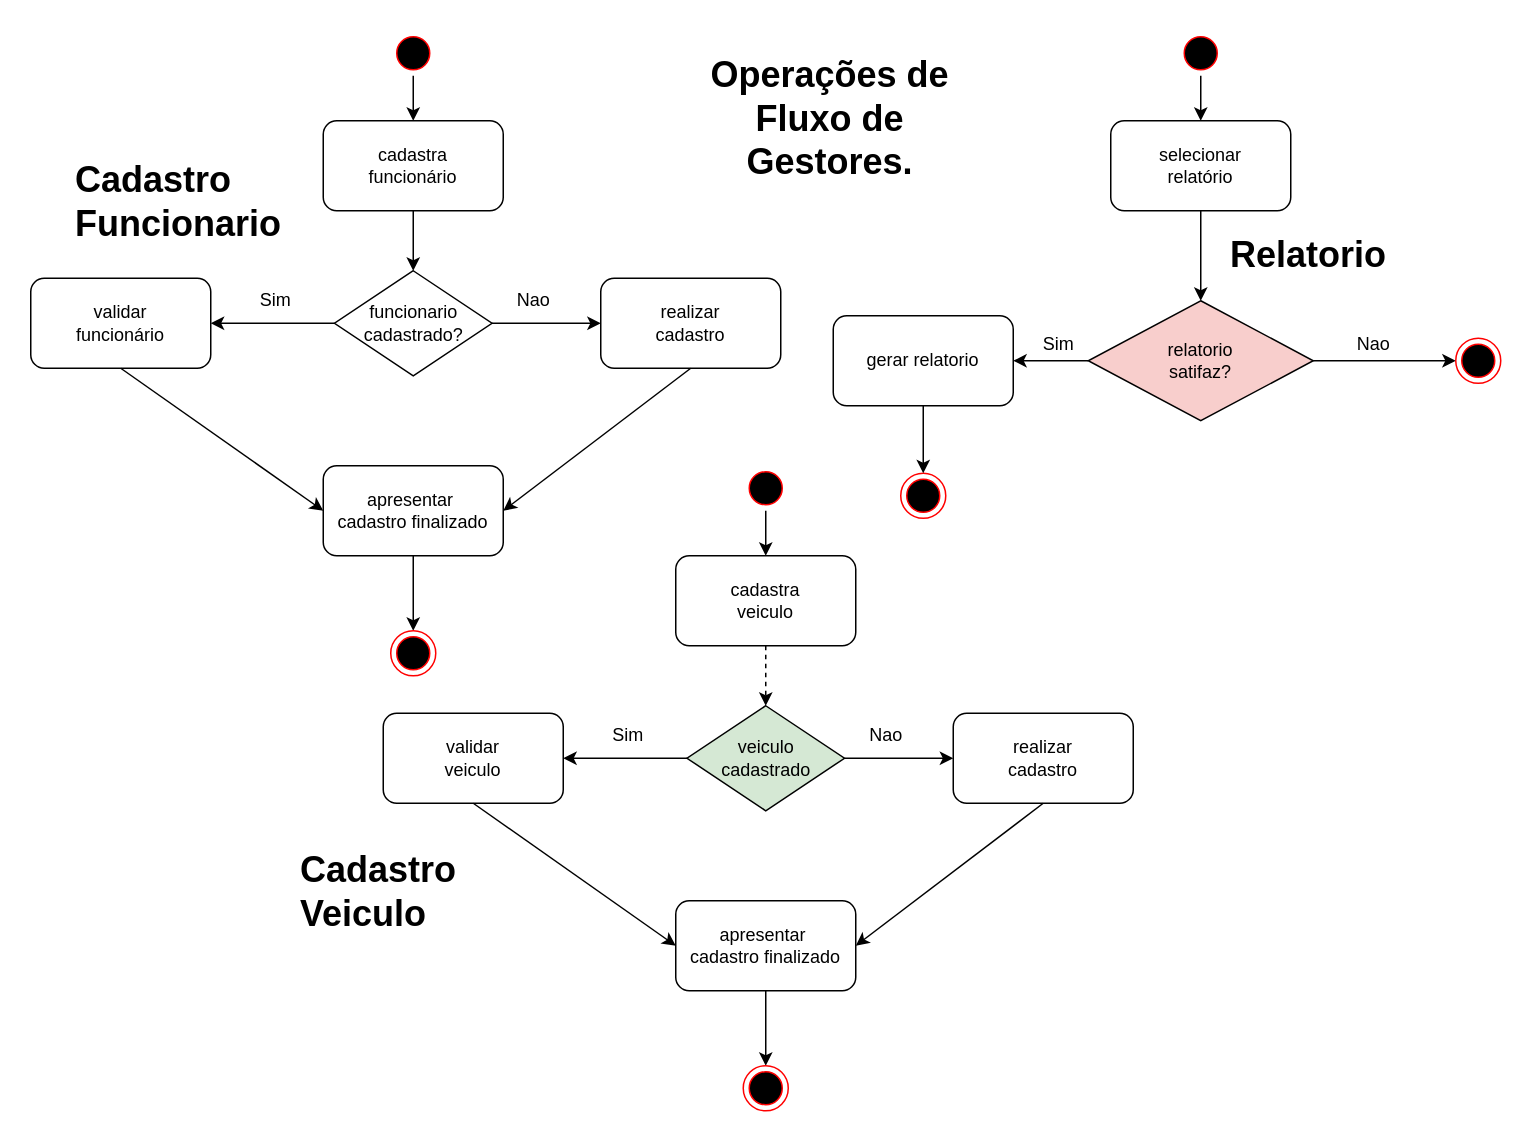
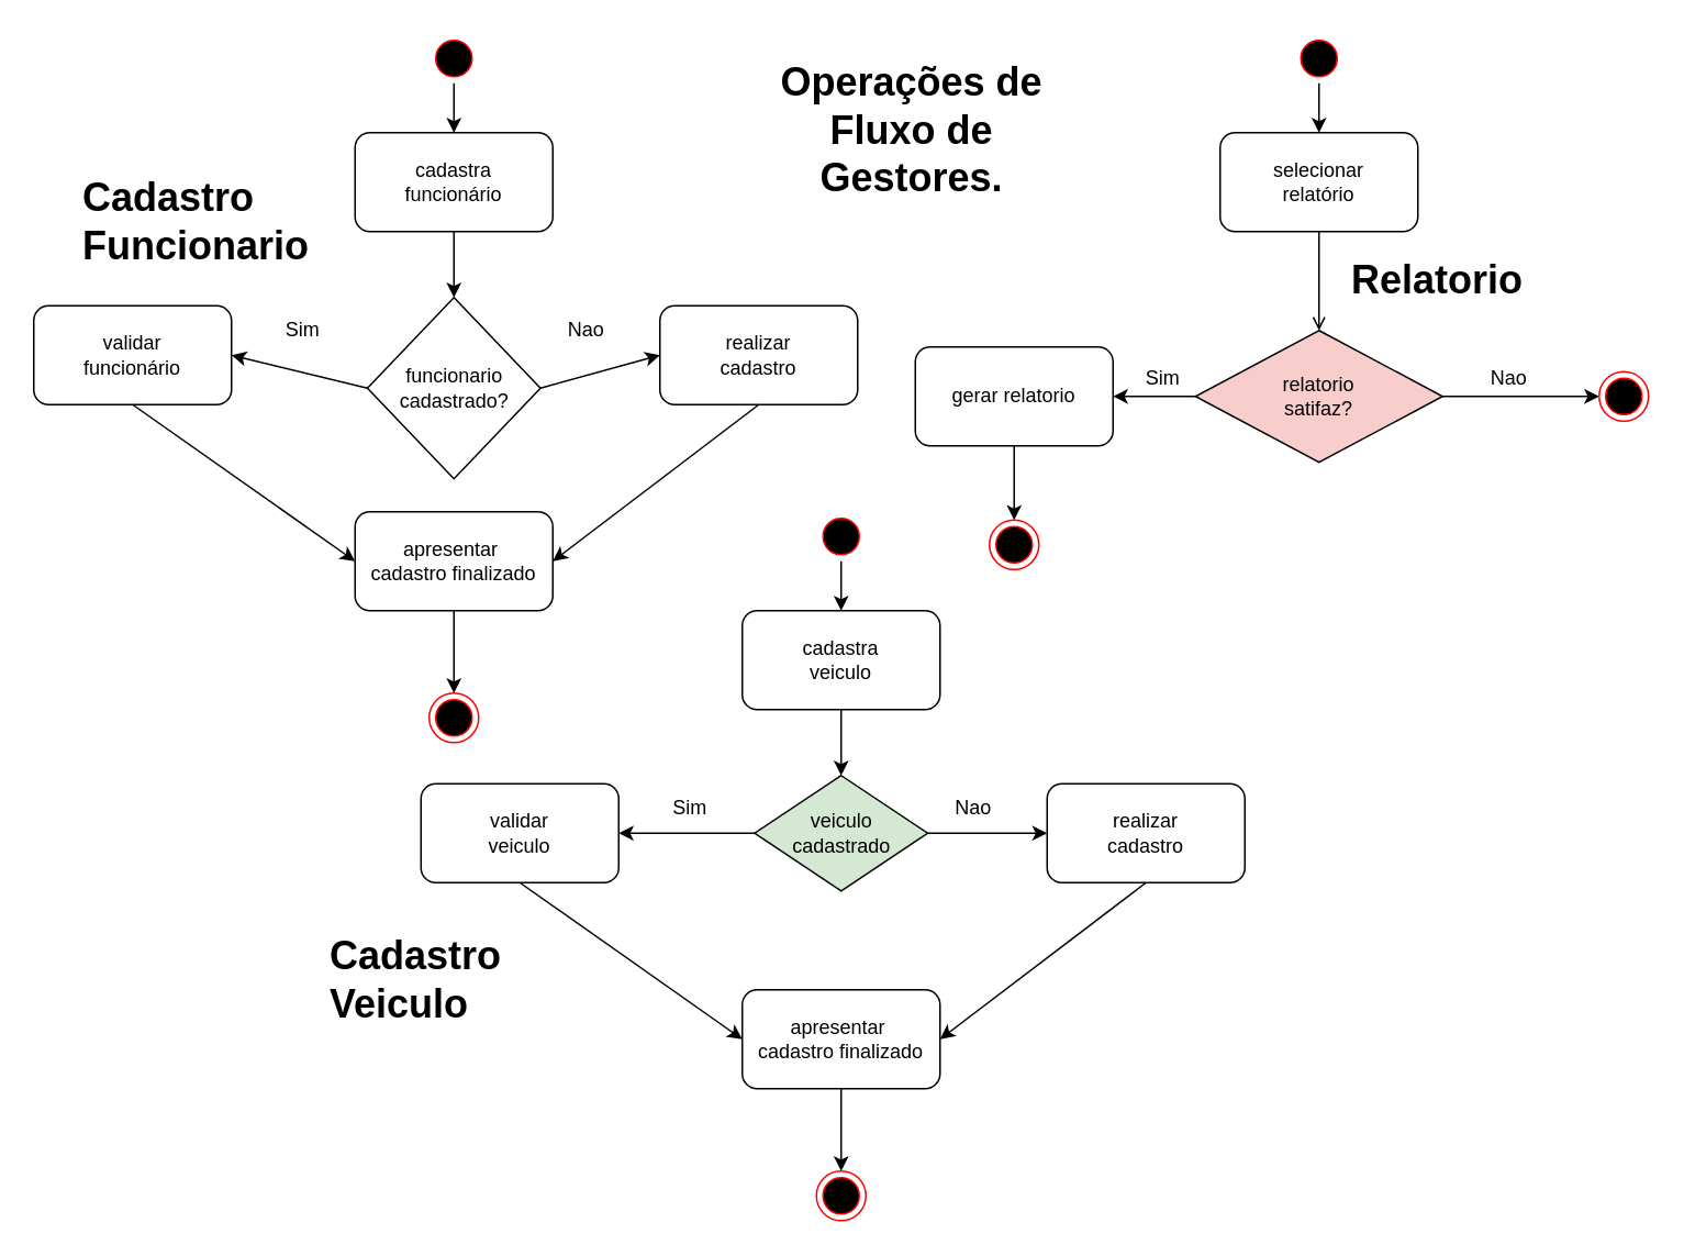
  <mxCell id="0" />
  <mxCell id="1" parent="0" />
  <mxCell id="2" style="edgeStyle=orthogonalEdgeStyle;rounded=0;orthogonalLoop=1;jettySize=auto;html=1;entryX=0.5;entryY=0;entryDx=0;entryDy=0;" edge="1" parent="1" source="3" target="5"><mxGeometry relative="1" as="geometry" /></mxCell>
  <mxCell id="3" value="" style="ellipse;html=1;shape=startState;fillColor=#000000;strokeColor=#ff0000;" vertex="1" parent="1"><mxGeometry x="260" width="30" height="30" as="geometry" y="20" /></mxCell>
  <mxCell id="4" style="edgeStyle=orthogonalEdgeStyle;rounded=0;orthogonalLoop=1;jettySize=auto;html=1;" edge="1" parent="1" source="5" target="6"><mxGeometry relative="1" as="geometry" /></mxCell>
  <mxCell id="5" value="cadastra&lt;br&gt;funcionário" style="rounded=1;whiteSpace=wrap;html=1;" vertex="1" parent="1"><mxGeometry x="215" y="80" width="120" height="60" as="geometry" /></mxCell>
- <mxCell id="6" value="funcionario&lt;br&gt;cadastrado?" style="rhombus;whiteSpace=wrap;html=1;" vertex="1" parent="1"><mxGeometry x="222.5" y="180" width="105" height="70" as="geometry" /></mxCell>
+ <mxCell id="6" value="funcionario&lt;br&gt;cadastrado?" style="rhombus;whiteSpace=wrap;html=1;" vertex="1" parent="1"><mxGeometry x="222.5" y="180" width="105" height="110" as="geometry" /></mxCell>
  <mxCell id="7" value="realizar&lt;br&gt;cadastro" style="rounded=1;whiteSpace=wrap;html=1;" vertex="1" parent="1"><mxGeometry x="400" y="185" width="120" height="60" as="geometry" /></mxCell>
  <mxCell id="8" value="validar&lt;br&gt;funcionário" style="rounded=1;whiteSpace=wrap;html=1;" vertex="1" parent="1"><mxGeometry x="20" y="185" width="120" height="60" as="geometry" /></mxCell>
  <mxCell id="9" value="" style="endArrow=classic;html=1;exitX=1;exitY=0.5;exitDx=0;exitDy=0;entryX=0;entryY=0.5;entryDx=0;entryDy=0;" edge="1" parent="1" source="6" target="7"><mxGeometry width="50" height="50" relative="1" as="geometry"><mxPoint x="340" y="320" as="sourcePoint" /><mxPoint x="419" y="218" as="targetPoint" /></mxGeometry></mxCell>
  <mxCell id="10" value="" style="endArrow=classic;html=1;exitX=0;exitY=0.5;exitDx=0;exitDy=0;entryX=1;entryY=0.5;entryDx=0;entryDy=0;" edge="1" parent="1" source="6" target="8"><mxGeometry width="50" height="50" relative="1" as="geometry"><mxPoint x="140" y="240" as="sourcePoint" /><mxPoint x="190" y="190" as="targetPoint" /></mxGeometry></mxCell>
  <mxCell id="11" value="Nao" style="text;html=1;align=center;verticalAlign=middle;resizable=0;points=[];autosize=1;" vertex="1" parent="1"><mxGeometry x="335" y="190" width="40" height="20" as="geometry" /></mxCell>
  <mxCell id="12" value="Sim" style="text;html=1;align=center;verticalAlign=middle;resizable=0;points=[];autosize=1;" vertex="1" parent="1"><mxGeometry x="163" y="190" width="40" height="20" as="geometry" /></mxCell>
  <mxCell id="13" style="edgeStyle=orthogonalEdgeStyle;rounded=0;orthogonalLoop=1;jettySize=auto;html=1;entryX=0.5;entryY=0;entryDx=0;entryDy=0;" edge="1" parent="1" source="14" target="17"><mxGeometry relative="1" as="geometry" /></mxCell>
  <mxCell id="14" value="apresentar&amp;nbsp;&lt;br&gt;cadastro finalizado" style="rounded=1;whiteSpace=wrap;html=1;" vertex="1" parent="1"><mxGeometry x="215" y="310" width="120" height="60" as="geometry" /></mxCell>
  <mxCell id="15" value="" style="endArrow=classic;html=1;exitX=0.5;exitY=1;exitDx=0;exitDy=0;entryX=0;entryY=0.5;entryDx=0;entryDy=0;" edge="1" parent="1" source="8" target="14"><mxGeometry width="50" height="50" relative="1" as="geometry"><mxPoint x="90" y="350" as="sourcePoint" /><mxPoint x="140" y="300" as="targetPoint" /></mxGeometry></mxCell>
  <mxCell id="16" value="" style="endArrow=classic;html=1;exitX=0.5;exitY=1;exitDx=0;exitDy=0;entryX=1;entryY=0.5;entryDx=0;entryDy=0;" edge="1" parent="1" source="7" target="14"><mxGeometry width="50" height="50" relative="1" as="geometry"><mxPoint x="430" y="340" as="sourcePoint" /><mxPoint x="480" y="290" as="targetPoint" /></mxGeometry></mxCell>
  <mxCell id="17" value="" style="ellipse;html=1;shape=endState;fillColor=#000000;strokeColor=#ff0000;" vertex="1" parent="1"><mxGeometry x="260" y="420" width="30" height="30" as="geometry" /></mxCell>
  <mxCell id="18" style="edgeStyle=orthogonalEdgeStyle;rounded=0;orthogonalLoop=1;jettySize=auto;html=1;entryX=0.5;entryY=0;entryDx=0;entryDy=0;" edge="1" parent="1" source="19" target="21"><mxGeometry relative="1" as="geometry" /></mxCell>
  <mxCell id="19" value="" style="ellipse;html=1;shape=startState;fillColor=#000000;strokeColor=#ff0000;" vertex="1" parent="1"><mxGeometry x="495" y="310" width="30" height="30" as="geometry" /></mxCell>
- <mxCell id="20" style="edgeStyle=orthogonalEdgeStyle;rounded=0;orthogonalLoop=1;jettySize=auto;html=1;dashed=1;" edge="1" parent="1" source="21" target="22"><mxGeometry relative="1" as="geometry" /></mxCell>
+ <mxCell id="20" style="edgeStyle=orthogonalEdgeStyle;rounded=0;orthogonalLoop=1;jettySize=auto;html=1;" edge="1" parent="1" source="21" target="22"><mxGeometry relative="1" as="geometry" /></mxCell>
  <mxCell id="21" value="cadastra&lt;br&gt;veiculo" style="rounded=1;whiteSpace=wrap;html=1;" vertex="1" parent="1"><mxGeometry x="450" y="370" width="120" height="60" as="geometry" /></mxCell>
  <mxCell id="22" value="veiculo&lt;br&gt;cadastrado" style="rhombus;whiteSpace=wrap;html=1;fillColor=#d5e8d4;" vertex="1" parent="1"><mxGeometry x="457.5" y="470" width="105" height="70" as="geometry" /></mxCell>
  <mxCell id="23" value="realizar&lt;br&gt;cadastro" style="rounded=1;whiteSpace=wrap;html=1;" vertex="1" parent="1"><mxGeometry x="635" y="475" width="120" height="60" as="geometry" /></mxCell>
  <mxCell id="24" value="validar &lt;br&gt;veiculo" style="rounded=1;whiteSpace=wrap;html=1;" vertex="1" parent="1"><mxGeometry x="255" y="475" width="120" height="60" as="geometry" /></mxCell>
  <mxCell id="25" value="" style="endArrow=classic;html=1;exitX=1;exitY=0.5;exitDx=0;exitDy=0;entryX=0;entryY=0.5;entryDx=0;entryDy=0;" edge="1" parent="1" source="22" target="23"><mxGeometry width="50" height="50" relative="1" as="geometry"><mxPoint x="575" y="610" as="sourcePoint" /><mxPoint x="654" y="508" as="targetPoint" /></mxGeometry></mxCell>
  <mxCell id="26" value="" style="endArrow=classic;html=1;exitX=0;exitY=0.5;exitDx=0;exitDy=0;entryX=1;entryY=0.5;entryDx=0;entryDy=0;" edge="1" parent="1" source="22" target="24"><mxGeometry width="50" height="50" relative="1" as="geometry"><mxPoint x="375" y="530" as="sourcePoint" /><mxPoint x="425" y="480" as="targetPoint" /></mxGeometry></mxCell>
  <mxCell id="27" value="Nao" style="text;html=1;align=center;verticalAlign=middle;resizable=0;points=[];autosize=1;" vertex="1" parent="1"><mxGeometry x="570" y="480" width="40" height="20" as="geometry" /></mxCell>
  <mxCell id="28" value="Sim" style="text;html=1;align=center;verticalAlign=middle;resizable=0;points=[];autosize=1;" vertex="1" parent="1"><mxGeometry x="398" y="480" width="40" height="20" as="geometry" /></mxCell>
  <mxCell id="29" style="edgeStyle=orthogonalEdgeStyle;rounded=0;orthogonalLoop=1;jettySize=auto;html=1;entryX=0.5;entryY=0;entryDx=0;entryDy=0;" edge="1" parent="1" source="30" target="33"><mxGeometry relative="1" as="geometry" /></mxCell>
  <mxCell id="30" value="apresentar&amp;nbsp;&lt;br&gt;cadastro finalizado" style="rounded=1;whiteSpace=wrap;html=1;" vertex="1" parent="1"><mxGeometry x="450" y="600" width="120" height="60" as="geometry" /></mxCell>
  <mxCell id="31" value="" style="endArrow=classic;html=1;exitX=0.5;exitY=1;exitDx=0;exitDy=0;entryX=0;entryY=0.5;entryDx=0;entryDy=0;" edge="1" parent="1" source="24" target="30"><mxGeometry width="50" height="50" relative="1" as="geometry"><mxPoint x="325" y="640" as="sourcePoint" /><mxPoint x="375" y="590" as="targetPoint" /></mxGeometry></mxCell>
  <mxCell id="32" value="" style="endArrow=classic;html=1;exitX=0.5;exitY=1;exitDx=0;exitDy=0;entryX=1;entryY=0.5;entryDx=0;entryDy=0;" edge="1" parent="1" source="23" target="30"><mxGeometry width="50" height="50" relative="1" as="geometry"><mxPoint x="665" y="630" as="sourcePoint" /><mxPoint x="715" y="580" as="targetPoint" /></mxGeometry></mxCell>
  <mxCell id="33" value="" style="ellipse;html=1;shape=endState;fillColor=#000000;strokeColor=#ff0000;" vertex="1" parent="1"><mxGeometry x="495" y="710" width="30" height="30" as="geometry" /></mxCell>
  <mxCell id="34" value="&lt;h1&gt;Operações de Fluxo de Gestores.&lt;/h1&gt;" style="text;html=1;strokeColor=none;fillColor=none;spacing=5;spacingTop=-20;whiteSpace=wrap;overflow=hidden;rounded=0;align=center;" vertex="1" parent="1"><mxGeometry x="457.5" y="30" width="190" height="120" as="geometry" /></mxCell>
  <mxCell id="35" style="edgeStyle=orthogonalEdgeStyle;rounded=0;orthogonalLoop=1;jettySize=auto;html=1;entryX=0.5;entryY=0;entryDx=0;entryDy=0;" edge="1" parent="1" source="36" target="38"><mxGeometry relative="1" as="geometry" /></mxCell>
  <mxCell id="36" value="" style="ellipse;html=1;shape=startState;fillColor=#000000;strokeColor=#ff0000;" vertex="1" parent="1"><mxGeometry x="785" width="30" height="30" as="geometry" y="20" /></mxCell>
- <mxCell id="37" style="edgeStyle=orthogonalEdgeStyle;rounded=0;orthogonalLoop=1;jettySize=auto;html=1;entryX=0.5;entryY=0;entryDx=0;entryDy=0;" edge="1" parent="1" source="38" target="42"><mxGeometry relative="1" as="geometry"><mxPoint x="800" y="180" as="targetPoint" /></mxGeometry></mxCell>
+ <mxCell id="37" style="edgeStyle=orthogonalEdgeStyle;rounded=0;orthogonalLoop=1;jettySize=auto;html=1;entryX=0.5;entryY=0;entryDx=0;entryDy=0;endArrow=open;" edge="1" parent="1" source="38" target="42"><mxGeometry relative="1" as="geometry"><mxPoint x="800" y="180" as="targetPoint" /></mxGeometry></mxCell>
  <mxCell id="38" value="selecionar &lt;br&gt;relatório" style="rounded=1;whiteSpace=wrap;html=1;" vertex="1" parent="1"><mxGeometry x="740" y="80" width="120" height="60" as="geometry" /></mxCell>
  <mxCell id="39" value="" style="ellipse;html=1;shape=endState;fillColor=#000000;strokeColor=#ff0000;" vertex="1" parent="1"><mxGeometry x="600" y="315" width="30" height="30" as="geometry" /></mxCell>
  <mxCell id="40" style="edgeStyle=orthogonalEdgeStyle;rounded=0;orthogonalLoop=1;jettySize=auto;html=1;entryX=1;entryY=0.5;entryDx=0;entryDy=0;" edge="1" parent="1" source="42" target="44"><mxGeometry relative="1" as="geometry" /></mxCell>
  <mxCell id="41" style="edgeStyle=orthogonalEdgeStyle;rounded=0;orthogonalLoop=1;jettySize=auto;html=1;entryX=0;entryY=0.5;entryDx=0;entryDy=0;" edge="1" parent="1" source="42" target="47"><mxGeometry relative="1" as="geometry"><mxPoint x="945" y="330" as="targetPoint" /></mxGeometry></mxCell>
  <mxCell id="42" value="relatorio&lt;br&gt;satifaz?" style="rhombus;whiteSpace=wrap;html=1;fillColor=#f8cecc;" vertex="1" parent="1"><mxGeometry x="725" y="200" width="150" height="80" as="geometry" /></mxCell>
  <mxCell id="43" style="edgeStyle=orthogonalEdgeStyle;rounded=0;orthogonalLoop=1;jettySize=auto;html=1;entryX=0.5;entryY=0;entryDx=0;entryDy=0;" edge="1" parent="1" source="44" target="39"><mxGeometry relative="1" as="geometry" /></mxCell>
  <mxCell id="44" value="gerar relatorio" style="rounded=1;whiteSpace=wrap;html=1;" vertex="1" parent="1"><mxGeometry x="555" y="210" width="120" height="60" as="geometry" /></mxCell>
  <mxCell id="45" value="Sim" style="text;html=1;align=center;verticalAlign=middle;resizable=0;points=[];autosize=1;" vertex="1" parent="1"><mxGeometry x="685" y="219" width="40" height="20" as="geometry" /></mxCell>
  <mxCell id="46" value="Nao" style="text;html=1;align=center;verticalAlign=middle;resizable=0;points=[];autosize=1;" vertex="1" parent="1"><mxGeometry x="895" y="219" width="40" height="20" as="geometry" /></mxCell>
  <mxCell id="47" value="" style="ellipse;html=1;shape=endState;fillColor=#000000;strokeColor=#ff0000;" vertex="1" parent="1"><mxGeometry x="970" y="225" width="30" height="30" as="geometry" /></mxCell>
  <mxCell id="48" value="&lt;h1&gt;Relatorio&lt;/h1&gt;" style="text;html=1;strokeColor=none;fillColor=none;spacing=5;spacingTop=-20;whiteSpace=wrap;overflow=hidden;rounded=0;" vertex="1" parent="1"><mxGeometry x="815" y="150" width="125" height="60" as="geometry" /></mxCell>
  <mxCell id="49" value="&lt;h1&gt;Cadastro Funcionario&lt;/h1&gt;" style="text;html=1;strokeColor=none;fillColor=none;spacing=5;spacingTop=-20;whiteSpace=wrap;overflow=hidden;rounded=0;" vertex="1" parent="1"><mxGeometry x="45" y="100" width="150" height="60" as="geometry" /></mxCell>
  <mxCell id="50" value="&lt;h1&gt;Cadastro Veiculo&lt;/h1&gt;" style="text;html=1;strokeColor=none;fillColor=none;spacing=5;spacingTop=-20;whiteSpace=wrap;overflow=hidden;rounded=0;" vertex="1" parent="1"><mxGeometry x="195" y="560" width="150" height="60" as="geometry" /></mxCell>
